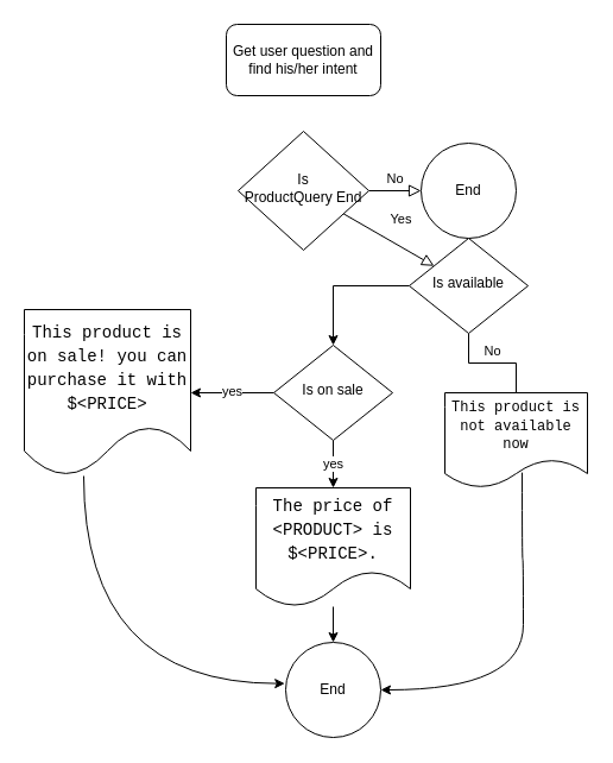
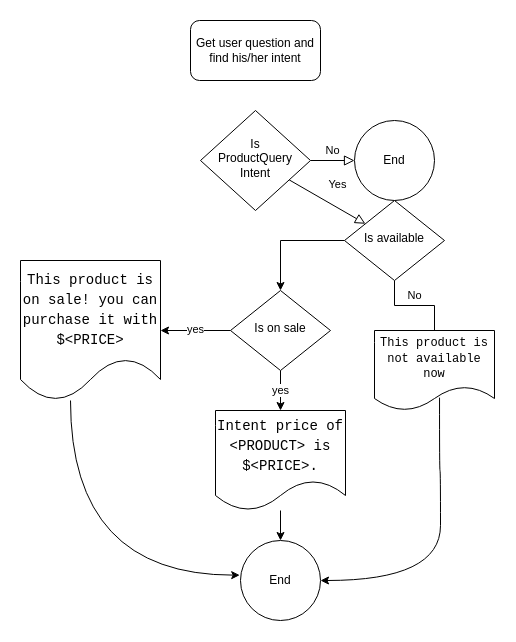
  <mxCell id="0" />
  <mxCell id="1" parent="0" />
  <mxCell id="2" value="Get user question and find his/her intent" style="rounded=1;whiteSpace=wrap;html=1;fontSize=12;glass=0;strokeWidth=1;shadow=0;" parent="1" vertex="1"><mxGeometry x="190" y="20" width="130" height="60" as="geometry" /></mxCell>
  <mxCell id="3" value="Yes" style="rounded=0;html=1;jettySize=auto;orthogonalLoop=1;fontSize=11;endArrow=block;endFill=0;endSize=8;strokeWidth=1;shadow=0;labelBackgroundColor=none;" parent="1" source="5" target="8" edge="1"><mxGeometry y="20" relative="1" as="geometry"><mxPoint as="offset" /></mxGeometry></mxCell>
  <mxCell id="4" value="No" style="edgeStyle=orthogonalEdgeStyle;rounded=0;html=1;jettySize=auto;orthogonalLoop=1;fontSize=11;endArrow=block;endFill=0;endSize=8;strokeWidth=1;shadow=0;labelBackgroundColor=none;entryX=0;entryY=0.5;entryDx=0;entryDy=0;" parent="1" source="5" target="13" edge="1"><mxGeometry y="10" relative="1" as="geometry"><mxPoint as="offset" /><mxPoint x="370" y="180" as="targetPoint" /></mxGeometry></mxCell>
- <mxCell id="5" value="Is &lt;br&gt;ProductQuery End" style="rhombus;whiteSpace=wrap;html=1;shadow=0;fontFamily=Helvetica;fontSize=12;align=center;strokeWidth=1;spacing=6;spacingTop=-4;" parent="1" vertex="1"><mxGeometry x="200" y="110" width="110" height="100" as="geometry" /></mxCell>
+ <mxCell id="5" value="Is &lt;br&gt;ProductQuery Intent" style="rhombus;whiteSpace=wrap;html=1;shadow=0;fontFamily=Helvetica;fontSize=12;align=center;strokeWidth=1;spacing=6;spacingTop=-4;" parent="1" vertex="1"><mxGeometry x="200" y="110" width="110" height="100" as="geometry" /></mxCell>
  <mxCell id="6" value="No" style="edgeStyle=orthogonalEdgeStyle;rounded=0;html=1;jettySize=auto;orthogonalLoop=1;fontSize=11;endArrow=none;endFill=0;endSize=8;strokeWidth=1;shadow=0;labelBackgroundColor=none;" parent="1" source="8" target="15" edge="1"><mxGeometry y="10" relative="1" as="geometry"><mxPoint as="offset" /><mxPoint x="530" y="330" as="targetPoint" /></mxGeometry></mxCell>
  <mxCell id="7" value="" style="edgeStyle=orthogonalEdgeStyle;rounded=0;orthogonalLoop=1;jettySize=auto;html=1;fontFamily=Courier New;" edge="1" parent="1" source="8" target="17"><mxGeometry relative="1" as="geometry" /></mxCell>
  <mxCell id="8" value="Is available" style="rhombus;whiteSpace=wrap;html=1;shadow=0;fontFamily=Helvetica;fontSize=12;align=center;strokeWidth=1;spacing=6;spacingTop=-4;" parent="1" vertex="1"><mxGeometry x="344" y="200" width="100" height="80" as="geometry" /></mxCell>
  <mxCell id="9" value="yes" style="edgeStyle=orthogonalEdgeStyle;rounded=0;orthogonalLoop=1;jettySize=auto;html=1;entryX=0.5;entryY=0;entryDx=0;entryDy=0;exitX=0.5;exitY=1;exitDx=0;exitDy=0;" edge="1" parent="1" source="17" target="12"><mxGeometry relative="1" as="geometry"><mxPoint x="257" y="500" as="sourcePoint" /></mxGeometry></mxCell>
  <mxCell id="10" value="End" style="ellipse;whiteSpace=wrap;html=1;aspect=fixed;" vertex="1" parent="1"><mxGeometry x="240" y="540" width="80" height="80" as="geometry" /></mxCell>
  <mxCell id="11" style="edgeStyle=orthogonalEdgeStyle;rounded=0;orthogonalLoop=1;jettySize=auto;html=1;entryX=0.5;entryY=0;entryDx=0;entryDy=0;" edge="1" parent="1" source="12" target="10"><mxGeometry relative="1" as="geometry" /></mxCell>
- <mxCell id="12" value="&lt;div style=&quot;background-color: rgb(255, 255, 255); font-size: 14px; line-height: 19px;&quot;&gt;&lt;font face=&quot;Courier New&quot;&gt;The price of &amp;lt;PRODUCT&amp;gt; is $&amp;lt;PRICE&amp;gt;.&lt;/font&gt;&lt;/div&gt;" style="shape=document;whiteSpace=wrap;html=1;boundedLbl=1;" vertex="1" parent="1"><mxGeometry x="215" y="410" width="130" height="100" as="geometry" /></mxCell>
+ <mxCell id="12" value="&lt;div style=&quot;background-color: rgb(255, 255, 255); font-size: 14px; line-height: 19px;&quot;&gt;&lt;font face=&quot;Courier New&quot;&gt;Intent price of &amp;lt;PRODUCT&amp;gt; is $&amp;lt;PRICE&amp;gt;.&lt;/font&gt;&lt;/div&gt;" style="shape=document;whiteSpace=wrap;html=1;boundedLbl=1;" vertex="1" parent="1"><mxGeometry x="215" y="410" width="130" height="100" as="geometry" /></mxCell>
  <mxCell id="13" value="End" style="ellipse;whiteSpace=wrap;html=1;aspect=fixed;" vertex="1" parent="1"><mxGeometry x="354" y="120" width="80" height="80" as="geometry" /></mxCell>
  <mxCell id="14" style="edgeStyle=orthogonalEdgeStyle;curved=1;rounded=0;orthogonalLoop=1;jettySize=auto;html=1;entryX=1;entryY=0.5;entryDx=0;entryDy=0;fontFamily=Helvetica;exitX=0.542;exitY=0.839;exitDx=0;exitDy=0;exitPerimeter=0;" edge="1" parent="1" source="15" target="10"><mxGeometry relative="1" as="geometry"><Array as="points"><mxPoint x="439" y="470" /><mxPoint x="440" y="580" /></Array></mxGeometry></mxCell>
  <mxCell id="15" value="&lt;font face=&quot;Courier New&quot;&gt;This product is not available now&lt;/font&gt;" style="shape=document;whiteSpace=wrap;html=1;boundedLbl=1;" vertex="1" parent="1"><mxGeometry x="374" y="330" width="120" height="80" as="geometry" /></mxCell>
  <mxCell id="16" value="&lt;font face=&quot;Helvetica&quot;&gt;yes&lt;/font&gt;" style="edgeStyle=orthogonalEdgeStyle;rounded=0;orthogonalLoop=1;jettySize=auto;html=1;fontFamily=Courier New;" edge="1" parent="1" source="17" target="19"><mxGeometry relative="1" as="geometry" /></mxCell>
  <mxCell id="17" value="Is on sale" style="rhombus;whiteSpace=wrap;html=1;shadow=0;fontFamily=Helvetica;fontSize=12;align=center;strokeWidth=1;spacing=6;spacingTop=-4;" vertex="1" parent="1"><mxGeometry x="230" y="290" width="100" height="80" as="geometry" /></mxCell>
  <mxCell id="18" style="edgeStyle=orthogonalEdgeStyle;rounded=0;orthogonalLoop=1;jettySize=auto;html=1;entryX=-0.01;entryY=0.433;entryDx=0;entryDy=0;entryPerimeter=0;fontFamily=Helvetica;curved=1;" edge="1" parent="1" source="19" target="10"><mxGeometry relative="1" as="geometry"><Array as="points"><mxPoint x="70" y="575" /></Array></mxGeometry></mxCell>
  <mxCell id="19" value="&lt;div style=&quot;background-color: rgb(255, 255, 255); font-size: 14px; line-height: 19px;&quot;&gt;&lt;font face=&quot;Courier New&quot;&gt;This product is on sale! you can purchase it with $&amp;lt;PRICE&amp;gt;&lt;/font&gt;&lt;/div&gt;" style="shape=document;whiteSpace=wrap;html=1;boundedLbl=1;" vertex="1" parent="1"><mxGeometry y="260" width="140" height="140" as="geometry" x="20" /></mxCell>
